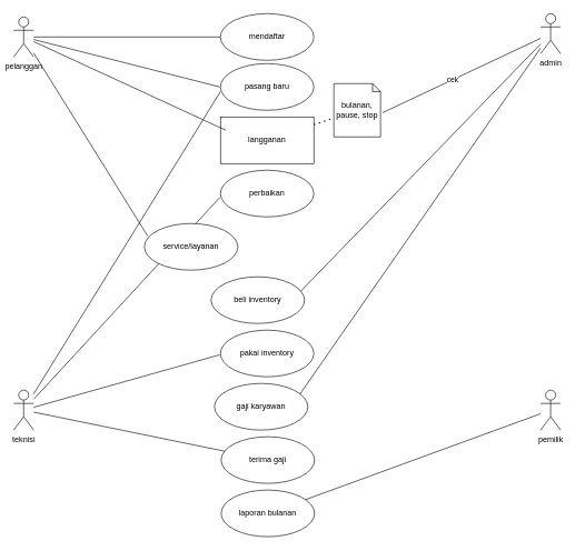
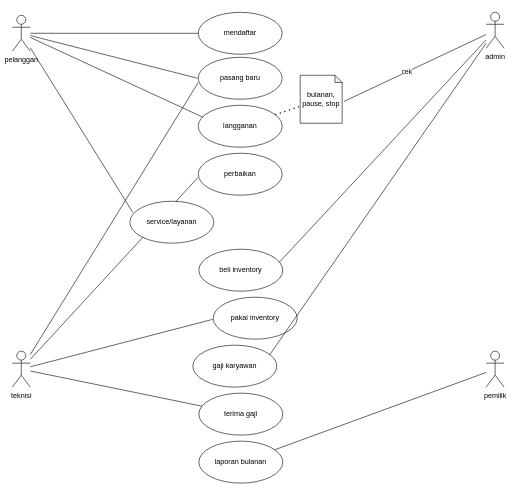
  <mxCell id="0" />
  <mxCell id="1" parent="0" />
  <mxCell id="2" value="pelanggan" style="shape=umlActor;verticalLabelPosition=bottom;verticalAlign=top;html=1;outlineConnect=0;" vertex="1" parent="1"><mxGeometry x="20" y="25" width="30" height="60" as="geometry" /></mxCell>
  <mxCell id="3" value="admin" style="shape=umlActor;verticalLabelPosition=bottom;verticalAlign=top;html=1;outlineConnect=0;" vertex="1" parent="1"><mxGeometry x="810" y="20" width="30" height="60" as="geometry" /></mxCell>
  <mxCell id="4" value="pemilik" style="shape=umlActor;verticalLabelPosition=bottom;verticalAlign=top;html=1;outlineConnect=0;" vertex="1" parent="1"><mxGeometry x="810" y="585" width="30" height="60" as="geometry" /></mxCell>
  <mxCell id="5" value="mendaftar" style="ellipse;whiteSpace=wrap;html=1;" vertex="1" parent="1"><mxGeometry x="330" y="20" width="140" height="70" as="geometry" /></mxCell>
  <mxCell id="6" value="pasang baru" style="ellipse;whiteSpace=wrap;html=1;" vertex="1" parent="1"><mxGeometry x="330" y="95" width="140" height="70" as="geometry" /></mxCell>
- <mxCell id="7" value="langganan" style="whiteSpace=wrap;html=1;rounded=0;" vertex="1" parent="1"><mxGeometry x="330" y="175" width="140" height="70" as="geometry" /></mxCell>
+ <mxCell id="7" value="langganan" style="ellipse;whiteSpace=wrap;html=1;" vertex="1" parent="1"><mxGeometry x="330" y="175" width="140" height="70" as="geometry" /></mxCell>
  <mxCell id="8" value="" style="endArrow=none;html=1;entryX=0;entryY=0.5;entryDx=0;entryDy=0;" edge="1" parent="1" source="2" target="5"><mxGeometry width="50" height="50" relative="1" as="geometry"><mxPoint x="110" y="115" as="sourcePoint" /><mxPoint x="170" y="45" as="targetPoint" /></mxGeometry></mxCell>
  <mxCell id="9" value="" style="endArrow=none;html=1;entryX=-0.007;entryY=0.5;entryDx=0;entryDy=0;entryPerimeter=0;" edge="1" parent="1" source="2" target="6"><mxGeometry width="50" height="50" relative="1" as="geometry"><mxPoint x="220" y="155" as="sourcePoint" /><mxPoint x="200" y="100.238" as="targetPoint" /></mxGeometry></mxCell>
  <mxCell id="10" value="" style="endArrow=none;html=1;entryX=0.057;entryY=0.286;entryDx=0;entryDy=0;entryPerimeter=0;" edge="1" parent="1" source="2" target="7"><mxGeometry width="50" height="50" relative="1" as="geometry"><mxPoint x="130" y="74.997" as="sourcePoint" /><mxPoint x="329.02" y="154.04" as="targetPoint" /></mxGeometry></mxCell>
  <mxCell id="11" value="teknisi" style="shape=umlActor;verticalLabelPosition=bottom;verticalAlign=top;html=1;outlineConnect=0;fillColor=none;" vertex="1" parent="1"><mxGeometry x="20" y="585" width="30" height="60" as="geometry" /></mxCell>
  <mxCell id="12" value="" style="endArrow=none;html=1;entryX=0;entryY=0.6;entryDx=0;entryDy=0;entryPerimeter=0;" edge="1" parent="1" source="11" target="6"><mxGeometry width="50" height="50" relative="1" as="geometry"><mxPoint x="150" y="405" as="sourcePoint" /><mxPoint x="200" y="355" as="targetPoint" /></mxGeometry></mxCell>
  <mxCell id="13" value="perbaikan" style="ellipse;whiteSpace=wrap;html=1;" vertex="1" parent="1"><mxGeometry x="330" y="255" width="140" height="70" as="geometry" /></mxCell>
  <mxCell id="14" value="" style="endArrow=none;html=1;entryX=-0.007;entryY=0.586;entryDx=0;entryDy=0;entryPerimeter=0;" edge="1" parent="1" source="11" target="13"><mxGeometry width="50" height="50" relative="1" as="geometry"><mxPoint x="170" y="435" as="sourcePoint" /><mxPoint x="220" y="385" as="targetPoint" /></mxGeometry></mxCell>
  <mxCell id="15" value="service/layanan" style="ellipse;whiteSpace=wrap;html=1;" vertex="1" parent="1"><mxGeometry x="216" y="335" width="140" height="70" as="geometry" /></mxCell>
  <mxCell id="16" value="" style="endArrow=none;html=1;entryX=0.036;entryY=0.271;entryDx=0;entryDy=0;entryPerimeter=0;" edge="1" parent="1" source="2" target="15"><mxGeometry width="50" height="50" relative="1" as="geometry"><mxPoint x="180" y="215" as="sourcePoint" /><mxPoint x="230" y="165" as="targetPoint" /></mxGeometry></mxCell>
- <mxCell id="17" value="beli inventory" style="ellipse;whiteSpace=wrap;html=1;" vertex="1" parent="1"><mxGeometry x="316" y="415" width="140" height="70" as="geometry" /></mxCell>
+ <mxCell id="17" value="beli inventory" style="ellipse;whiteSpace=wrap;html=1;" vertex="1" parent="1"><mxGeometry x="331" y="415" width="140" height="70" as="geometry" /></mxCell>
  <mxCell id="18" value="" style="endArrow=none;html=1;exitX=0.957;exitY=0.314;exitDx=0;exitDy=0;exitPerimeter=0;" edge="1" parent="1" source="17" target="3"><mxGeometry width="50" height="50" relative="1" as="geometry"><mxPoint x="520" y="435" as="sourcePoint" /><mxPoint x="570" y="385" as="targetPoint" /></mxGeometry></mxCell>
- <mxCell id="19" value="pakai inventory" style="ellipse;whiteSpace=wrap;html=1;" vertex="1" parent="1"><mxGeometry x="330" y="495" width="140" height="70" as="geometry" /></mxCell>
+ <mxCell id="19" value="pakai inventory" style="ellipse;whiteSpace=wrap;html=1;" vertex="1" parent="1"><mxGeometry x="355" y="495" width="140" height="70" as="geometry" /></mxCell>
  <mxCell id="20" value="" style="endArrow=none;html=1;entryX=-0.007;entryY=0.529;entryDx=0;entryDy=0;entryPerimeter=0;" edge="1" parent="1" source="11" target="19"><mxGeometry width="50" height="50" relative="1" as="geometry"><mxPoint x="140" y="615" as="sourcePoint" /><mxPoint x="190" y="565" as="targetPoint" /></mxGeometry></mxCell>
  <mxCell id="21" value="gaji karyawan" style="ellipse;whiteSpace=wrap;html=1;" vertex="1" parent="1"><mxGeometry x="321" y="575" width="140" height="70" as="geometry" /></mxCell>
  <mxCell id="22" value="" style="endArrow=none;html=1;exitX=0.914;exitY=0.233;exitDx=0;exitDy=0;exitPerimeter=0;" edge="1" parent="1" source="21" target="3"><mxGeometry width="50" height="50" relative="1" as="geometry"><mxPoint x="770" y="205" as="sourcePoint" /><mxPoint x="820" y="155" as="targetPoint" /></mxGeometry></mxCell>
  <mxCell id="23" value="terima gaji" style="ellipse;whiteSpace=wrap;html=1;" vertex="1" parent="1"><mxGeometry x="331" y="655" width="140" height="70" as="geometry" /></mxCell>
  <mxCell id="24" value="" style="endArrow=none;html=1;" edge="1" parent="1" source="11" target="23"><mxGeometry width="50" height="50" relative="1" as="geometry"><mxPoint x="190" y="685" as="sourcePoint" /><mxPoint x="240" y="635" as="targetPoint" /></mxGeometry></mxCell>
  <mxCell id="25" value="" style="endArrow=none;html=1;exitX=1.043;exitY=0.546;exitDx=0;exitDy=0;exitPerimeter=0;" edge="1" parent="1" source="27" target="3"><mxGeometry width="50" height="50" relative="1" as="geometry"><mxPoint x="750" y="90" as="sourcePoint" /><mxPoint x="800" y="40" as="targetPoint" /></mxGeometry></mxCell>
  <mxCell id="26" value="cek" style="edgeLabel;html=1;align=center;verticalAlign=middle;resizable=0;points=[];" vertex="1" connectable="0" parent="25"><mxGeometry x="-0.117" relative="1" as="geometry"><mxPoint as="offset" /></mxGeometry></mxCell>
  <mxCell id="27" value="bulanan,&lt;br&gt;pause, stop" style="shape=note;whiteSpace=wrap;html=1;backgroundOutline=1;darkOpacity=0.05;fillColor=none;size=12;" vertex="1" parent="1"><mxGeometry x="500" y="125" width="70" height="80" as="geometry" /></mxCell>
  <mxCell id="28" value="" style="endArrow=none;dashed=1;html=1;dashPattern=1 3;strokeWidth=2;" edge="1" parent="1" source="7" target="27"><mxGeometry width="50" height="50" relative="1" as="geometry"><mxPoint x="490" y="275" as="sourcePoint" /><mxPoint x="540" y="225" as="targetPoint" /></mxGeometry></mxCell>
  <mxCell id="29" value="laporan bulanan" style="ellipse;whiteSpace=wrap;html=1;" vertex="1" parent="1"><mxGeometry x="331" y="735" width="140" height="70" as="geometry" /></mxCell>
  <mxCell id="30" value="" style="endArrow=none;html=1;" edge="1" parent="1" source="29" target="4"><mxGeometry width="50" height="50" relative="1" as="geometry"><mxPoint x="720" y="705" as="sourcePoint" /><mxPoint x="770" y="655" as="targetPoint" /></mxGeometry></mxCell>
